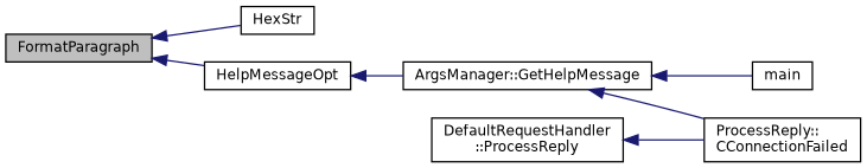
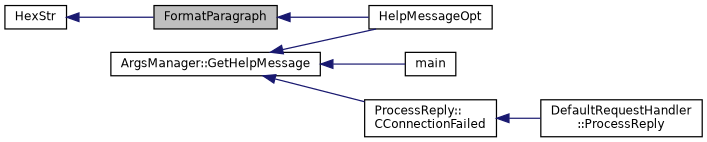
  digraph {
    rankdir=LR
    node [color=black fillcolor=white fontname=Helvetica fontsize=10 shape=record style=filled]
    edge [color=midnightblue dir=back fontname=Helvetica fontsize=10 labelfontname=Helvetica labelfontsize=10 style=solid]
    n1 [fillcolor=grey75 fontcolor=black height=0.2 label=FormatParagraph width=0.4]
    n2 [height=0.2 label=HexStr width=0.4]
    n3 [height=0.2 label=HelpMessageOpt width=0.4]
    n4 [height=0.2 label="ArgsManager::GetHelpMessage" width=0.4]
    n5 [height=0.2 label=main width=0.4]
    n6 [height=0.2 label="ProcessReply::\lCConnectionFailed" width=0.4]
    n7 [height=0.2 label="DefaultRequestHandler\l::ProcessReply" width=0.4]
-   n1 -> n2
+   n2 -> n1
    n1 -> n3
-   n3 -> n4
+   n4 -> n3
    n4 -> n5
    n4 -> n6
-   n7 -> n6
+   n6 -> n7
  }
